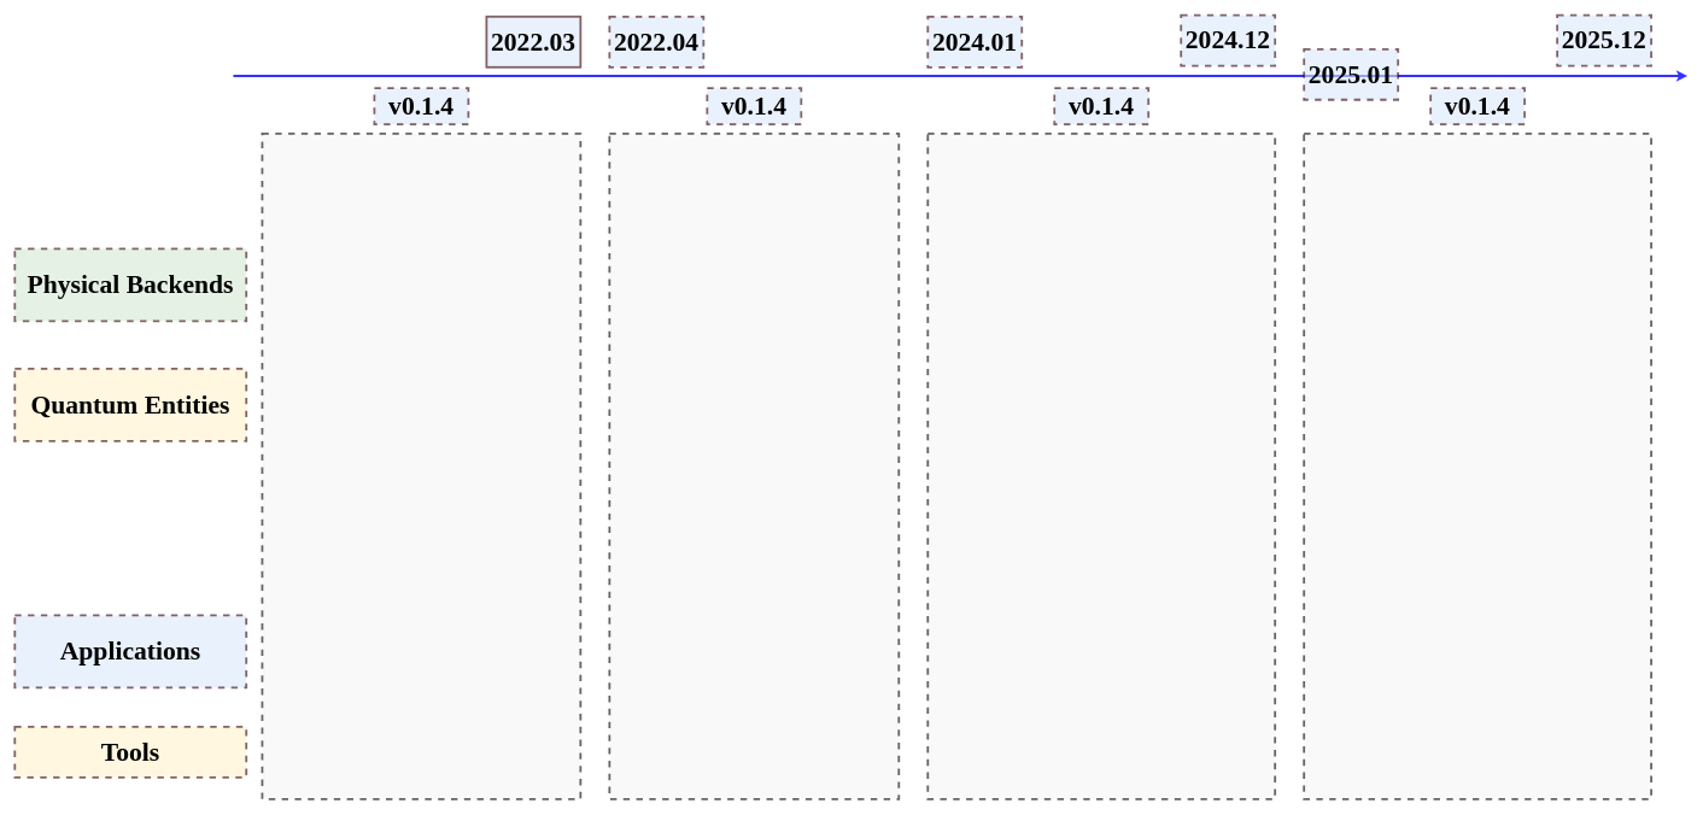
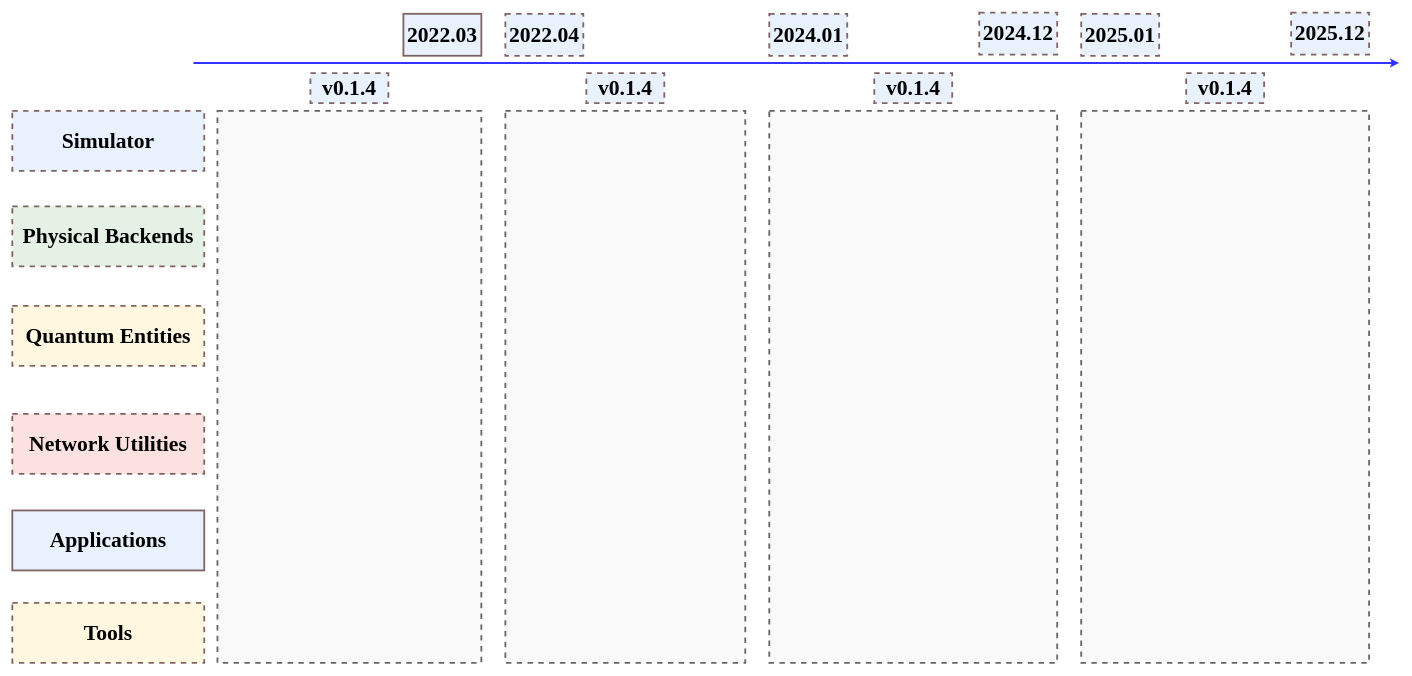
  <mxCell id="0" />
  <mxCell id="1" parent="0" />
+ <mxCell id="2" value="&lt;font style=&quot;font-size: 36px;&quot;&gt;Simulator&lt;/font&gt;" style="rounded=0;whiteSpace=wrap;html=1;fillColor=#dae8fc;strokeColor=#330000;opacity=60;labelPosition=center;verticalLabelPosition=middle;align=center;verticalAlign=middle;fontFamily=Times New Roman;fontSize=20;dashed=1;strokeWidth=3;fontStyle=1" parent="1" vertex="1"><mxGeometry x="20" y="184" width="320" height="100" as="geometry" /></mxCell>
  <mxCell id="3" value="" style="rounded=0;whiteSpace=wrap;html=1;fillColor=#f5f5f5;fontColor=#333333;strokeColor=default;gradientColor=none;opacity=60;labelPosition=center;verticalLabelPosition=middle;align=center;verticalAlign=middle;fontFamily=Times New Roman;fontSize=20;dashed=1;strokeWidth=3;" parent="1" vertex="1"><mxGeometry x="362" y="184" width="440" height="920" as="geometry" /></mxCell>
  <mxCell id="4" value="" style="rounded=0;whiteSpace=wrap;html=1;fillColor=#f5f5f5;fontColor=#333333;strokeColor=default;gradientColor=none;opacity=60;labelPosition=center;verticalLabelPosition=middle;align=center;verticalAlign=middle;fontFamily=Times New Roman;fontSize=20;dashed=1;strokeWidth=3;" parent="1" vertex="1"><mxGeometry x="1282" y="184" width="480" height="920" as="geometry" /></mxCell>
  <mxCell id="5" value="" style="rounded=0;whiteSpace=wrap;html=1;fillColor=#f5f5f5;fontColor=#333333;strokeColor=default;gradientColor=none;opacity=60;labelPosition=center;verticalLabelPosition=middle;align=center;verticalAlign=middle;fontFamily=Times New Roman;fontSize=20;dashed=1;strokeWidth=3;" parent="1" vertex="1"><mxGeometry x="842" y="184" width="400" height="920" as="geometry" /></mxCell>
  <mxCell id="6" value="" style="endArrow=classic;html=1;rounded=0;strokeColor=#3333FF;strokeWidth=3;" edge="1" parent="1"><mxGeometry width="50" height="50" relative="1" as="geometry"><mxPoint x="322" y="104" as="sourcePoint" /><mxPoint x="2332" y="104" as="targetPoint" /></mxGeometry></mxCell>
- <mxCell id="7" value="&lt;font style=&quot;font-size: 36px;&quot;&gt;Applications&lt;/font&gt;" style="rounded=0;whiteSpace=wrap;html=1;fillColor=#dae8fc;strokeColor=#330000;opacity=60;labelPosition=center;verticalLabelPosition=middle;align=center;verticalAlign=middle;fontFamily=Times New Roman;fontSize=20;dashed=1;strokeWidth=3;fontStyle=1" vertex="1" parent="1"><mxGeometry x="20" y="850" width="320" height="100" as="geometry" /></mxCell>
+ <mxCell id="7" value="&lt;font style=&quot;font-size: 36px;&quot;&gt;Applications&lt;/font&gt;" style="rounded=0;whiteSpace=wrap;html=1;fillColor=#dae8fc;strokeColor=#330000;opacity=60;labelPosition=center;verticalLabelPosition=middle;align=center;verticalAlign=middle;fontFamily=Times New Roman;fontSize=20;dashed=0;strokeWidth=3;fontStyle=1;" vertex="1" parent="1"><mxGeometry x="20" y="850" width="320" height="100" as="geometry" /></mxCell>
  <mxCell id="8" value="&lt;font style=&quot;font-size: 36px;&quot;&gt;Physical Backends&lt;/font&gt;" style="rounded=0;whiteSpace=wrap;html=1;fillColor=#d5e8d4;strokeColor=#330000;opacity=60;labelPosition=center;verticalLabelPosition=middle;align=center;verticalAlign=middle;fontFamily=Times New Roman;fontSize=20;dashed=1;strokeWidth=3;fontStyle=1" vertex="1" parent="1"><mxGeometry x="20" y="343" width="320" height="100" as="geometry" /></mxCell>
  <mxCell id="9" value="&lt;font style=&quot;font-size: 36px;&quot;&gt;Quantum Entities&lt;/font&gt;" style="rounded=0;whiteSpace=wrap;html=1;fillColor=#fff2cc;strokeColor=#330000;opacity=60;labelPosition=center;verticalLabelPosition=middle;align=center;verticalAlign=middle;fontFamily=Times New Roman;fontSize=20;dashed=1;strokeWidth=3;fontStyle=1" vertex="1" parent="1"><mxGeometry x="20" y="509" width="320" height="100" as="geometry" /></mxCell>
- <mxCell id="11" value="&lt;font style=&quot;font-size: 36px;&quot;&gt;Tools&lt;/font&gt;" style="rounded=0;whiteSpace=wrap;html=1;fillColor=#fff2cc;strokeColor=#330000;opacity=60;labelPosition=center;verticalLabelPosition=middle;align=center;verticalAlign=middle;fontFamily=Times New Roman;fontSize=20;dashed=1;strokeWidth=3;fontStyle=1" vertex="1" parent="1"><mxGeometry x="20" y="1004" width="320" height="70" as="geometry" /></mxCell>
+ <mxCell id="10" value="&lt;font style=&quot;font-size: 36px;&quot;&gt;Network Utilities&lt;/font&gt;" style="rounded=0;whiteSpace=wrap;html=1;fillColor=#f8cecc;strokeColor=#330000;opacity=60;labelPosition=center;verticalLabelPosition=middle;align=center;verticalAlign=middle;fontFamily=Times New Roman;fontSize=20;dashed=1;strokeWidth=3;fontStyle=1" vertex="1" parent="1"><mxGeometry x="20" y="689" width="320" height="100" as="geometry" /></mxCell>
+ <mxCell id="11" value="&lt;font style=&quot;font-size: 36px;&quot;&gt;Tools&lt;/font&gt;" style="rounded=0;whiteSpace=wrap;html=1;fillColor=#fff2cc;strokeColor=#330000;opacity=60;labelPosition=center;verticalLabelPosition=middle;align=center;verticalAlign=middle;fontFamily=Times New Roman;fontSize=20;dashed=1;strokeWidth=3;fontStyle=1" vertex="1" parent="1"><mxGeometry x="20" y="1004" width="320" height="100" as="geometry" /></mxCell>
  <mxCell id="12" value="" style="rounded=0;whiteSpace=wrap;html=1;fillColor=#f5f5f5;fontColor=#333333;strokeColor=default;gradientColor=none;opacity=60;labelPosition=center;verticalLabelPosition=middle;align=center;verticalAlign=middle;fontFamily=Times New Roman;fontSize=20;dashed=1;strokeWidth=3;" vertex="1" parent="1"><mxGeometry x="1802" y="184" width="480" height="920" as="geometry" /></mxCell>
  <mxCell id="13" value="&lt;span style=&quot;font-size: 36px;&quot;&gt;2022.03&lt;/span&gt;" style="rounded=0;whiteSpace=wrap;html=1;fillColor=#dae8fc;strokeColor=#330000;opacity=60;labelPosition=center;verticalLabelPosition=middle;align=center;verticalAlign=middle;fontFamily=Times New Roman;fontSize=20;dashed=0;strokeWidth=3;fontStyle=1;" vertex="1" parent="1"><mxGeometry x="672" y="22" width="130" height="70" as="geometry" /></mxCell>
  <mxCell id="14" value="&lt;span style=&quot;font-size: 36px;&quot;&gt;2022.04&lt;/span&gt;" style="rounded=0;whiteSpace=wrap;html=1;fillColor=#dae8fc;strokeColor=#330000;opacity=60;labelPosition=center;verticalLabelPosition=middle;align=center;verticalAlign=middle;fontFamily=Times New Roman;fontSize=20;dashed=1;strokeWidth=3;fontStyle=1" vertex="1" parent="1"><mxGeometry x="842" y="22" width="130" height="70" as="geometry" /></mxCell>
  <mxCell id="15" value="&lt;span style=&quot;font-size: 36px;&quot;&gt;2024.01&lt;/span&gt;" style="rounded=0;whiteSpace=wrap;html=1;fillColor=#dae8fc;strokeColor=#330000;opacity=60;labelPosition=center;verticalLabelPosition=middle;align=center;verticalAlign=middle;fontFamily=Times New Roman;fontSize=20;dashed=1;strokeWidth=3;fontStyle=1" vertex="1" parent="1"><mxGeometry x="1282" y="22" width="130" height="70" as="geometry" /></mxCell>
  <mxCell id="16" value="&lt;span style=&quot;font-size: 36px;&quot;&gt;2024.12&lt;/span&gt;" style="rounded=0;whiteSpace=wrap;html=1;fillColor=#dae8fc;strokeColor=#330000;opacity=60;labelPosition=center;verticalLabelPosition=middle;align=center;verticalAlign=middle;fontFamily=Times New Roman;fontSize=20;dashed=1;strokeWidth=3;fontStyle=1" vertex="1" parent="1"><mxGeometry x="1632" y="20" width="130" height="70" as="geometry" /></mxCell>
- <mxCell id="17" value="&lt;span style=&quot;font-size: 36px;&quot;&gt;2025.01&lt;/span&gt;" style="rounded=0;whiteSpace=wrap;html=1;fillColor=#dae8fc;strokeColor=#330000;opacity=60;labelPosition=center;verticalLabelPosition=middle;align=center;verticalAlign=middle;fontFamily=Times New Roman;fontSize=20;dashed=1;strokeWidth=3;fontStyle=1" vertex="1" parent="1"><mxGeometry x="1802" y="67" width="130" height="70" as="geometry" /></mxCell>
+ <mxCell id="17" value="&lt;span style=&quot;font-size: 36px;&quot;&gt;2025.01&lt;/span&gt;" style="rounded=0;whiteSpace=wrap;html=1;fillColor=#dae8fc;strokeColor=#330000;opacity=60;labelPosition=center;verticalLabelPosition=middle;align=center;verticalAlign=middle;fontFamily=Times New Roman;fontSize=20;dashed=1;strokeWidth=3;fontStyle=1" vertex="1" parent="1"><mxGeometry x="1802" y="22" width="130" height="70" as="geometry" /></mxCell>
  <mxCell id="18" value="&lt;span style=&quot;font-size: 36px;&quot;&gt;2025.12&lt;/span&gt;" style="rounded=0;whiteSpace=wrap;html=1;fillColor=#dae8fc;strokeColor=#330000;opacity=60;labelPosition=center;verticalLabelPosition=middle;align=center;verticalAlign=middle;fontFamily=Times New Roman;fontSize=20;dashed=1;strokeWidth=3;fontStyle=1" vertex="1" parent="1"><mxGeometry x="2152" y="20" width="130" height="70" as="geometry" /></mxCell>
  <mxCell id="19" value="&lt;span style=&quot;font-size: 36px;&quot;&gt;v0.1.4&lt;/span&gt;" style="rounded=0;whiteSpace=wrap;html=1;fillColor=#dae8fc;strokeColor=#330000;opacity=60;labelPosition=center;verticalLabelPosition=middle;align=center;verticalAlign=middle;fontFamily=Times New Roman;fontSize=20;dashed=1;strokeWidth=3;fontStyle=1" vertex="1" parent="1"><mxGeometry x="517" y="121" width="130" height="50" as="geometry" /></mxCell>
  <mxCell id="20" value="&lt;span style=&quot;font-size: 36px;&quot;&gt;v0.1.4&lt;/span&gt;" style="rounded=0;whiteSpace=wrap;html=1;fillColor=#dae8fc;strokeColor=#330000;opacity=60;labelPosition=center;verticalLabelPosition=middle;align=center;verticalAlign=middle;fontFamily=Times New Roman;fontSize=20;dashed=1;strokeWidth=3;fontStyle=1" vertex="1" parent="1"><mxGeometry x="977" y="121" width="130" height="50" as="geometry" /></mxCell>
  <mxCell id="21" value="&lt;span style=&quot;font-size: 36px;&quot;&gt;v0.1.4&lt;/span&gt;" style="rounded=0;whiteSpace=wrap;html=1;fillColor=#dae8fc;strokeColor=#330000;opacity=60;labelPosition=center;verticalLabelPosition=middle;align=center;verticalAlign=middle;fontFamily=Times New Roman;fontSize=20;dashed=1;strokeWidth=3;fontStyle=1" vertex="1" parent="1"><mxGeometry x="1457" y="121" width="130" height="50" as="geometry" /></mxCell>
  <mxCell id="22" value="&lt;span style=&quot;font-size: 36px;&quot;&gt;v0.1.4&lt;/span&gt;" style="rounded=0;whiteSpace=wrap;html=1;fillColor=#dae8fc;strokeColor=#330000;opacity=60;labelPosition=center;verticalLabelPosition=middle;align=center;verticalAlign=middle;fontFamily=Times New Roman;fontSize=20;dashed=1;strokeWidth=3;fontStyle=1" vertex="1" parent="1"><mxGeometry x="1977" y="121" width="130" height="50" as="geometry" /></mxCell>
